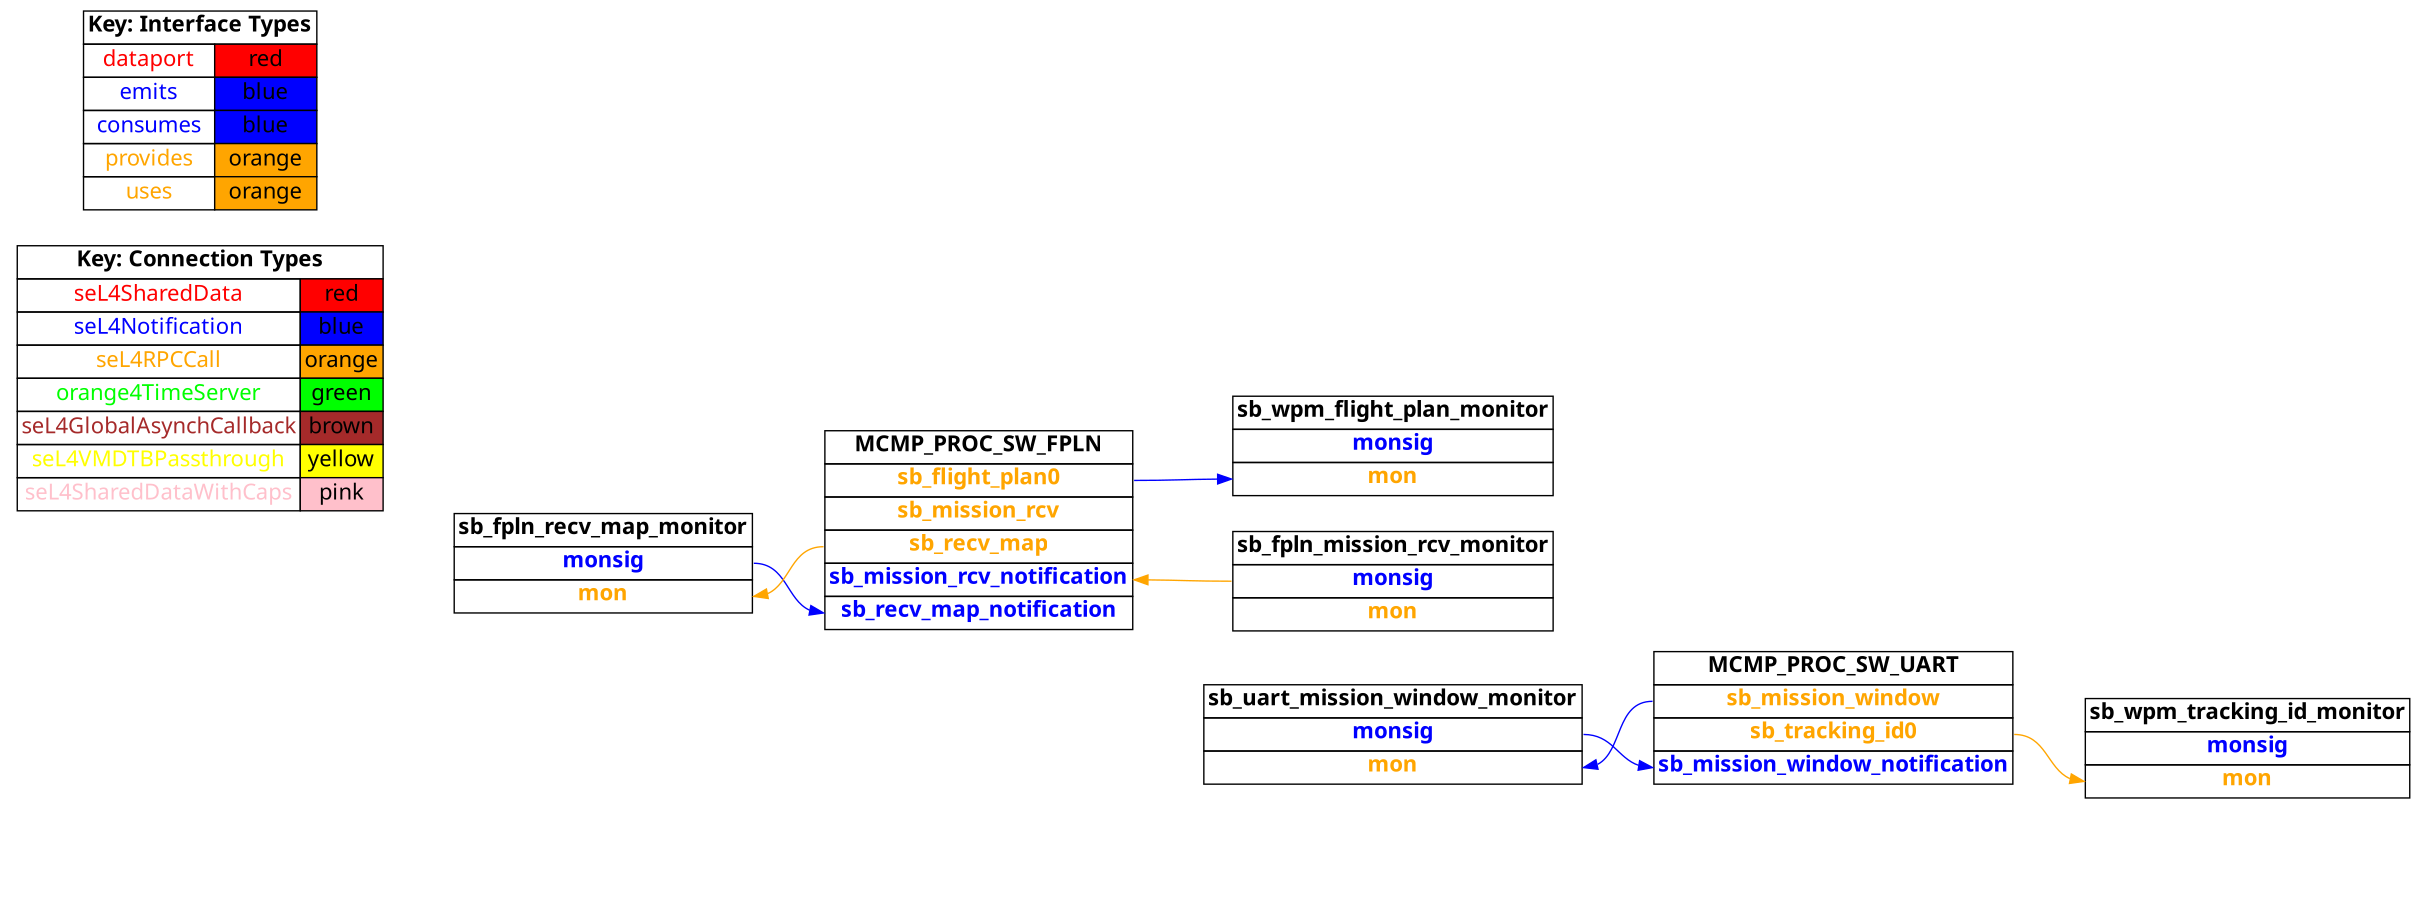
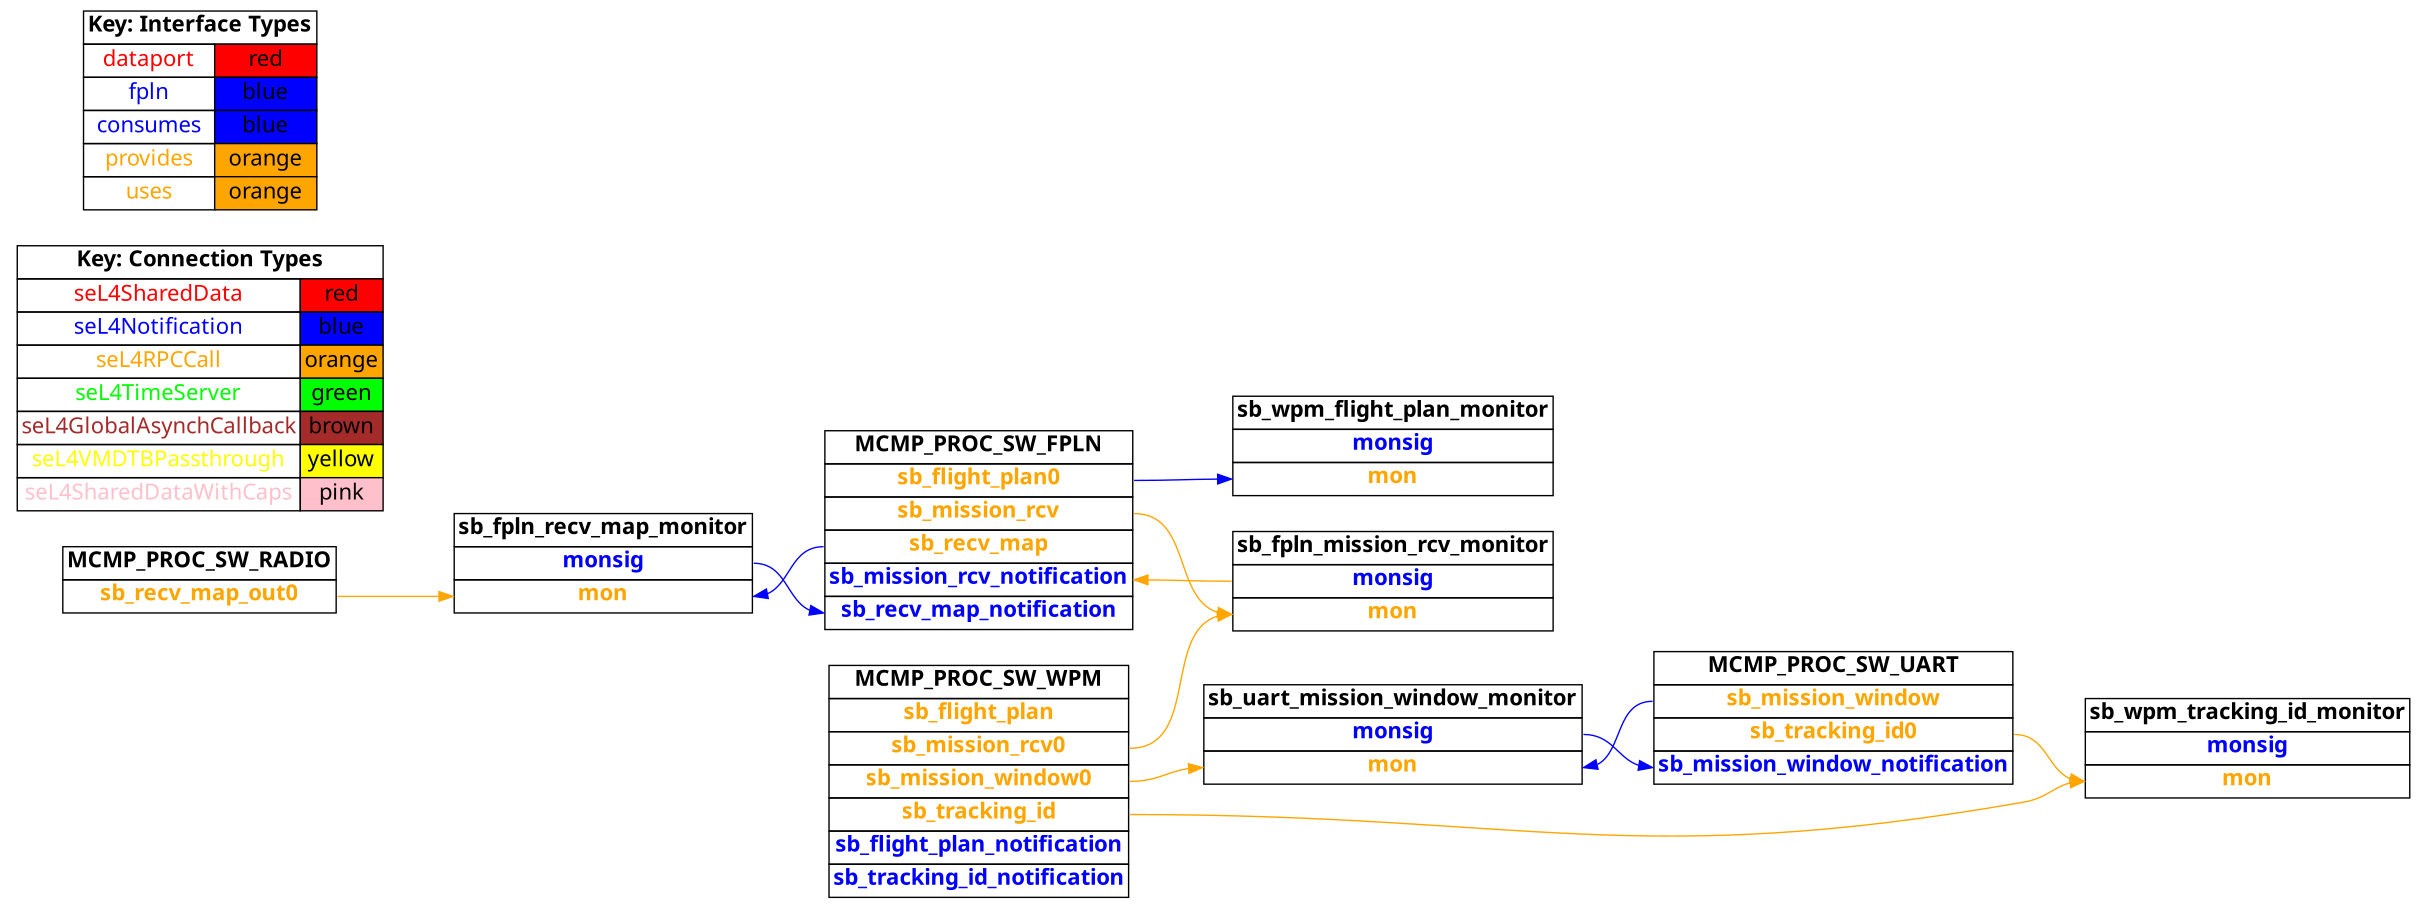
  digraph {
    fontname="Noto Sans"
    rankdir=LR
    node [fontname="Noto Sans" fontsize=16 shape=plaintext]
    edge [color=orange fontname="Noto Sans" headport=mon tailport=monsig]
+   n1 [label=<     <TABLE BORDER="0" CELLBORDER="1" CELLSPACING="0">       <TR><TD><B>MCMP_PROC_SW_RADIO</B></TD></TR>       <TR><TD PORT="sb_recv_map_out0"><FONT COLOR="orange"><B>sb_recv_map_out0</B></FONT></TD></TR>"     </TABLE>   >]
    n2 [label=<     <TABLE BORDER="0" CELLBORDER="1" CELLSPACING="0">       <TR><TD><B>sb_fpln_recv_map_monitor</B></TD></TR>       <TR><TD PORT="monsig"><FONT COLOR="blue"><B>monsig</B></FONT></TD></TR>       <TR><TD PORT="mon"><FONT COLOR="orange"><B>mon</B></FONT></TD></TR>"     </TABLE>   >]
    n3 [label=<     <TABLE BORDER="0" CELLBORDER="1" CELLSPACING="0">       <TR><TD><B>MCMP_PROC_SW_FPLN</B></TD></TR>       <TR><TD PORT="sb_flight_plan0"><FONT COLOR="orange"><B>sb_flight_plan0</B></FONT></TD></TR>       <TR><TD PORT="sb_mission_rcv"><FONT COLOR="orange"><B>sb_mission_rcv</B></FONT></TD></TR>       <TR><TD PORT="sb_recv_map"><FONT COLOR="orange"><B>sb_recv_map</B></FONT></TD></TR>       <TR><TD PORT="sb_mission_rcv_notification"><FONT COLOR="blue"><B>sb_mission_rcv_notification</B></FONT></TD></TR>       <TR><TD PORT="sb_recv_map_notification"><FONT COLOR="blue"><B>sb_recv_map_notification</B></FONT></TD></TR>"     </TABLE>   >]
    n4 [label=<     <TABLE BORDER="0" CELLBORDER="1" CELLSPACING="0">       <TR><TD><B>sb_wpm_flight_plan_monitor</B></TD></TR>       <TR><TD PORT="monsig"><FONT COLOR="blue"><B>monsig</B></FONT></TD></TR>       <TR><TD PORT="mon"><FONT COLOR="orange"><B>mon</B></FONT></TD></TR>"     </TABLE>   >]
    n5 [label=<     <TABLE BORDER="0" CELLBORDER="1" CELLSPACING="0">       <TR><TD><B>sb_fpln_mission_rcv_monitor</B></TD></TR>       <TR><TD PORT="monsig"><FONT COLOR="blue"><B>monsig</B></FONT></TD></TR>       <TR><TD PORT="mon"><FONT COLOR="orange"><B>mon</B></FONT></TD></TR>"     </TABLE>   >]
+   n6 [label=<     <TABLE BORDER="0" CELLBORDER="1" CELLSPACING="0">       <TR><TD><B>MCMP_PROC_SW_WPM</B></TD></TR>       <TR><TD PORT="sb_flight_plan"><FONT COLOR="orange"><B>sb_flight_plan</B></FONT></TD></TR>       <TR><TD PORT="sb_mission_rcv0"><FONT COLOR="orange"><B>sb_mission_rcv0</B></FONT></TD></TR>       <TR><TD PORT="sb_mission_window0"><FONT COLOR="orange"><B>sb_mission_window0</B></FONT></TD></TR>       <TR><TD PORT="sb_tracking_id"><FONT COLOR="orange"><B>sb_tracking_id</B></FONT></TD></TR>       <TR><TD PORT="sb_flight_plan_notification"><FONT COLOR="blue"><B>sb_flight_plan_notification</B></FONT></TD></TR>       <TR><TD PORT="sb_tracking_id_notification"><FONT COLOR="blue"><B>sb_tracking_id_notification</B></FONT></TD></TR>"     </TABLE>   >]
    n7 [label=<     <TABLE BORDER="0" CELLBORDER="1" CELLSPACING="0">       <TR><TD><B>sb_uart_mission_window_monitor</B></TD></TR>       <TR><TD PORT="monsig"><FONT COLOR="blue"><B>monsig</B></FONT></TD></TR>       <TR><TD PORT="mon"><FONT COLOR="orange"><B>mon</B></FONT></TD></TR>"     </TABLE>   >]
    n8 [label=<     <TABLE BORDER="0" CELLBORDER="1" CELLSPACING="0">       <TR><TD><B>sb_wpm_tracking_id_monitor</B></TD></TR>       <TR><TD PORT="monsig"><FONT COLOR="blue"><B>monsig</B></FONT></TD></TR>       <TR><TD PORT="mon"><FONT COLOR="orange"><B>mon</B></FONT></TD></TR>"     </TABLE>   >]
    n9 [label=<     <TABLE BORDER="0" CELLBORDER="1" CELLSPACING="0">       <TR><TD><B>MCMP_PROC_SW_UART</B></TD></TR>       <TR><TD PORT="sb_mission_window"><FONT COLOR="orange"><B>sb_mission_window</B></FONT></TD></TR>       <TR><TD PORT="sb_tracking_id0"><FONT COLOR="orange"><B>sb_tracking_id0</B></FONT></TD></TR>       <TR><TD PORT="sb_mission_window_notification"><FONT COLOR="blue"><B>sb_mission_window_notification</B></FONT></TD></TR>"     </TABLE>   >]
-   n10 [label=<    <TABLE BORDER="0" CELLBORDER="1" CELLSPACING="0">      <TR><TD COLSPAN="2"><B>Key: Connection Types</B></TD></TR>      <TR><TD><FONT COLOR="red">seL4SharedData</FONT></TD><TD BGCOLOR="red">red</TD></TR>      <TR><TD><FONT COLOR="blue">seL4Notification</FONT></TD><TD BGCOLOR="blue">blue</TD></TR>      <TR><TD><FONT COLOR="orange">seL4RPCCall</FONT></TD><TD BGCOLOR="orange">orange</TD></TR>      <TR><TD><FONT COLOR="green">orange4TimeServer</FONT></TD><TD BGCOLOR="green">green</TD></TR>      <TR><TD><FONT COLOR="brown">seL4GlobalAsynchCallback</FONT></TD><TD BGCOLOR="brown">brown</TD></TR>      <TR><TD><FONT COLOR="yellow">seL4VMDTBPassthrough</FONT></TD><TD BGCOLOR="yellow">yellow</TD></TR>      <TR><TD><FONT COLOR="pink">seL4SharedDataWithCaps</FONT></TD><TD BGCOLOR="pink">pink</TD></TR>    </TABLE>   >]
-   n11 [label=<    <TABLE BORDER="0" CELLBORDER="1" CELLSPACING="0">      <TR><TD COLSPAN="2"><B>Key: Interface Types</B></TD></TR>      <TR><TD><FONT COLOR="red">dataport</FONT></TD><TD BGCOLOR="red">red</TD></TR>      <TR><TD><FONT COLOR="blue">emits</FONT></TD><TD BGCOLOR="blue">blue</TD></TR>      <TR><TD><FONT COLOR="blue">consumes</FONT></TD><TD BGCOLOR="blue">blue</TD></TR>      <TR><TD><FONT COLOR="orange">provides</FONT></TD><TD BGCOLOR="orange">orange</TD></TR>      <TR><TD><FONT COLOR="orange">uses</FONT></TD><TD BGCOLOR="orange">orange</TD></TR>    </TABLE>   >]
+   n10 [label=<    <TABLE BORDER="0" CELLBORDER="1" CELLSPACING="0">      <TR><TD COLSPAN="2"><B>Key: Connection Types</B></TD></TR>      <TR><TD><FONT COLOR="red">seL4SharedData</FONT></TD><TD BGCOLOR="red">red</TD></TR>      <TR><TD><FONT COLOR="blue">seL4Notification</FONT></TD><TD BGCOLOR="blue">blue</TD></TR>      <TR><TD><FONT COLOR="orange">seL4RPCCall</FONT></TD><TD BGCOLOR="orange">orange</TD></TR>      <TR><TD><FONT COLOR="green">seL4TimeServer</FONT></TD><TD BGCOLOR="green">green</TD></TR>      <TR><TD><FONT COLOR="brown">seL4GlobalAsynchCallback</FONT></TD><TD BGCOLOR="brown">brown</TD></TR>      <TR><TD><FONT COLOR="yellow">seL4VMDTBPassthrough</FONT></TD><TD BGCOLOR="yellow">yellow</TD></TR>      <TR><TD><FONT COLOR="pink">seL4SharedDataWithCaps</FONT></TD><TD BGCOLOR="pink">pink</TD></TR>    </TABLE>   >]
+   n11 [label=<    <TABLE BORDER="0" CELLBORDER="1" CELLSPACING="0">      <TR><TD COLSPAN="2"><B>Key: Interface Types</B></TD></TR>      <TR><TD><FONT COLOR="red">dataport</FONT></TD><TD BGCOLOR="red">red</TD></TR>      <TR><TD><FONT COLOR="blue">fpln</FONT></TD><TD BGCOLOR="blue">blue</TD></TR>      <TR><TD><FONT COLOR="blue">consumes</FONT></TD><TD BGCOLOR="blue">blue</TD></TR>      <TR><TD><FONT COLOR="orange">provides</FONT></TD><TD BGCOLOR="orange">orange</TD></TR>      <TR><TD><FONT COLOR="orange">uses</FONT></TD><TD BGCOLOR="orange">orange</TD></TR>    </TABLE>   >]
+   n1 -> n2 [tailport=sb_recv_map_out0]
    n2 -> n3 [color=blue headport=sb_recv_map_notification]
-   n3 -> n2 [tailport=sb_recv_map]
+   n3 -> n2 [color=blue tailport=sb_recv_map]
    n3 -> n4 [color=blue tailport=sb_flight_plan0]
+   n3 -> n5 [tailport=sb_mission_rcv]
    n5 -> n3 [headport=sb_mission_rcv_notification]
+   n6 -> n5 [tailport=sb_mission_rcv0]
+   n6 -> n7 [tailport=sb_mission_window0]
+   n6 -> n8 [tailport=sb_tracking_id]
    n7 -> n9 [color=blue headport=sb_mission_window_notification]
    n9 -> n7 [color=blue tailport=sb_mission_window]
    n9 -> n8 [tailport=sb_tracking_id0]
  }
